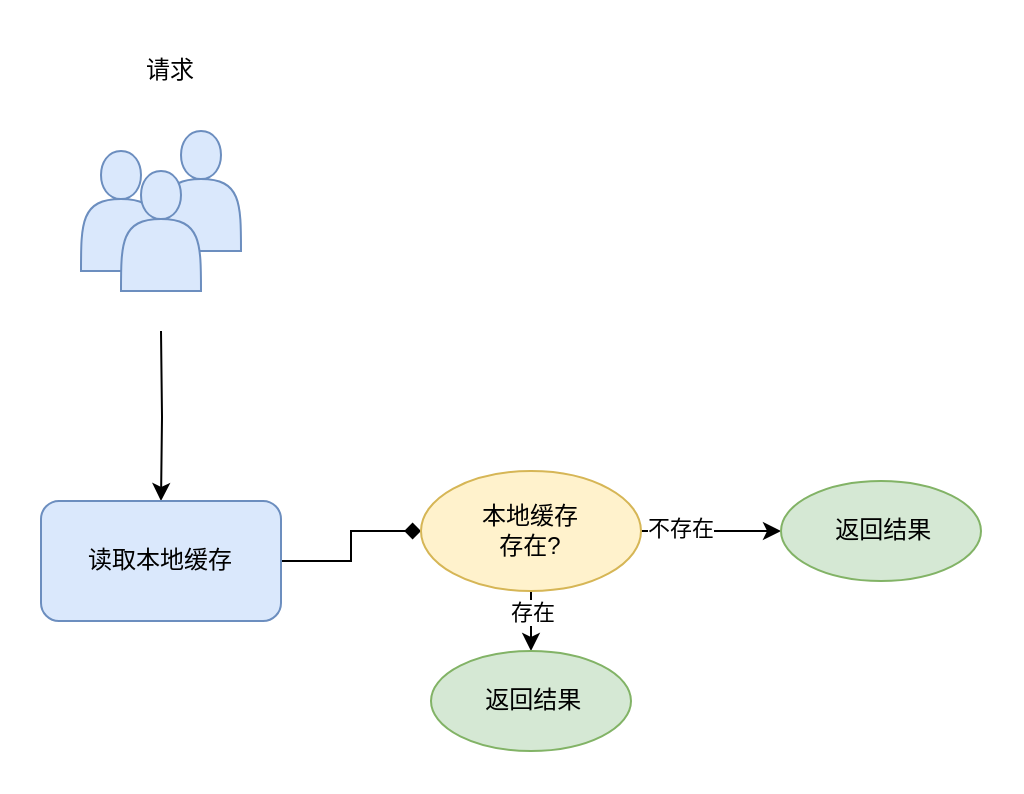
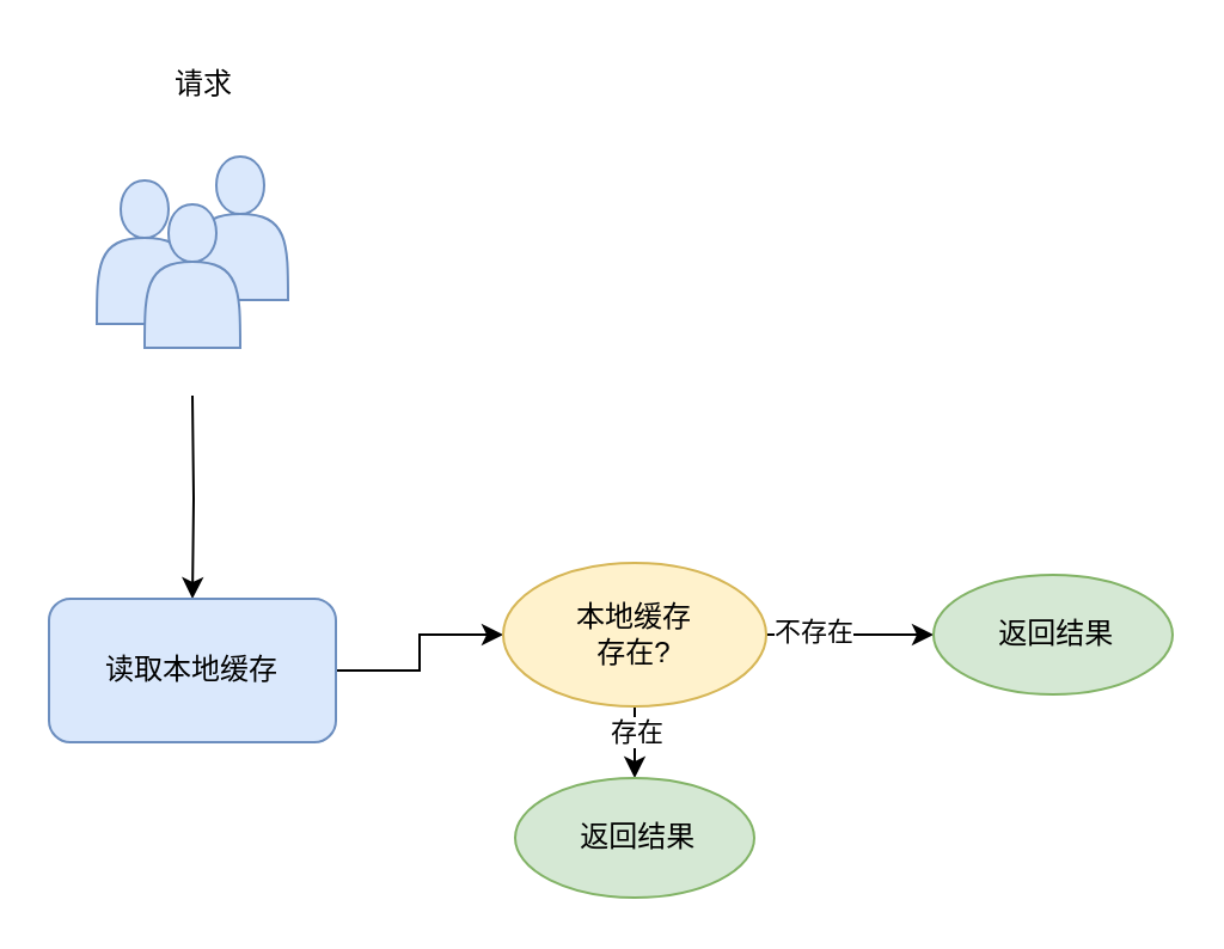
  <mxCell id="0" />
  <mxCell id="1" parent="0" />
  <mxCell id="2" style="edgeStyle=orthogonalEdgeStyle;rounded=0;orthogonalLoop=1;jettySize=auto;html=1;" parent="1" target="4" edge="1"><mxGeometry relative="1" as="geometry"><mxPoint x="80" y="165" as="sourcePoint" /></mxGeometry></mxCell>
- <mxCell id="3" style="edgeStyle=orthogonalEdgeStyle;rounded=0;orthogonalLoop=1;jettySize=auto;html=1;entryX=0;entryY=0.5;entryDx=0;entryDy=0;endArrow=diamond;" parent="1" source="4" target="9" edge="1"><mxGeometry relative="1" as="geometry" /></mxCell>
+ <mxCell id="3" style="edgeStyle=orthogonalEdgeStyle;rounded=0;orthogonalLoop=1;jettySize=auto;html=1;entryX=0;entryY=0.5;entryDx=0;entryDy=0;" parent="1" source="4" target="9" edge="1"><mxGeometry relative="1" as="geometry" /></mxCell>
  <mxCell id="4" value="读取本地缓存" style="rounded=1;whiteSpace=wrap;html=1;fillColor=#dae8fc;strokeColor=#6c8ebf;" parent="1" vertex="1"><mxGeometry x="20" y="250" width="120" height="60" as="geometry" /></mxCell>
  <mxCell id="5" style="edgeStyle=orthogonalEdgeStyle;rounded=0;orthogonalLoop=1;jettySize=auto;html=1;entryX=0;entryY=0.5;entryDx=0;entryDy=0;" parent="1" source="9" target="15" edge="1"><mxGeometry relative="1" as="geometry"><mxPoint x="390" y="265" as="targetPoint" /></mxGeometry></mxCell>
  <mxCell id="6" value="不存在" style="edgeLabel;html=1;align=center;verticalAlign=middle;resizable=0;points=[];" parent="5" vertex="1" connectable="0"><mxGeometry x="-0.457" y="2" relative="1" as="geometry"><mxPoint as="offset" /></mxGeometry></mxCell>
  <mxCell id="7" style="edgeStyle=orthogonalEdgeStyle;rounded=0;orthogonalLoop=1;jettySize=auto;html=1;entryX=0.5;entryY=0;entryDx=0;entryDy=0;" parent="1" source="9" target="10" edge="1"><mxGeometry relative="1" as="geometry"><mxPoint x="260" y="355" as="targetPoint" /></mxGeometry></mxCell>
  <mxCell id="8" value="存在" style="edgeLabel;html=1;align=center;verticalAlign=middle;resizable=0;points=[];" parent="7" vertex="1" connectable="0"><mxGeometry x="0.2" relative="1" as="geometry"><mxPoint as="offset" /></mxGeometry></mxCell>
  <mxCell id="9" value="本地缓存&lt;div&gt;存在?&lt;/div&gt;" style="ellipse;whiteSpace=wrap;html=1;fillColor=#fff2cc;strokeColor=#d6b656;" parent="1" vertex="1"><mxGeometry x="210" y="235" width="110" height="60" as="geometry" /></mxCell>
  <mxCell id="10" value="&amp;nbsp;返回结果" style="ellipse;whiteSpace=wrap;html=1;fillColor=#d5e8d4;strokeColor=#82b366;" parent="1" vertex="1"><mxGeometry x="215" y="325" width="100" height="50" as="geometry" /></mxCell>
  <mxCell id="11" value="" style="shape=actor;whiteSpace=wrap;html=1;fillColor=#dae8fc;strokeColor=#6c8ebf;" parent="1" vertex="1"><mxGeometry x="80" y="65" width="40" height="60" as="geometry" /></mxCell>
  <mxCell id="12" value="" style="shape=actor;whiteSpace=wrap;html=1;fillColor=#dae8fc;strokeColor=#6c8ebf;" parent="1" vertex="1"><mxGeometry x="40" y="75" width="40" height="60" as="geometry" /></mxCell>
  <mxCell id="13" value="" style="shape=actor;whiteSpace=wrap;html=1;fillColor=#dae8fc;strokeColor=#6c8ebf;" parent="1" vertex="1"><mxGeometry x="60" y="85" width="40" height="60" as="geometry" /></mxCell>
  <mxCell id="14" value="请求" style="text;html=1;align=center;verticalAlign=middle;whiteSpace=wrap;rounded=0;" parent="1" vertex="1"><mxGeometry x="55" y="20" width="60" height="30" as="geometry" /></mxCell>
  <mxCell id="15" value="&amp;nbsp;返回结果" style="ellipse;whiteSpace=wrap;html=1;fillColor=#d5e8d4;strokeColor=#82b366;" vertex="1" parent="1"><mxGeometry x="390" y="240" width="100" height="50" as="geometry" /></mxCell>
